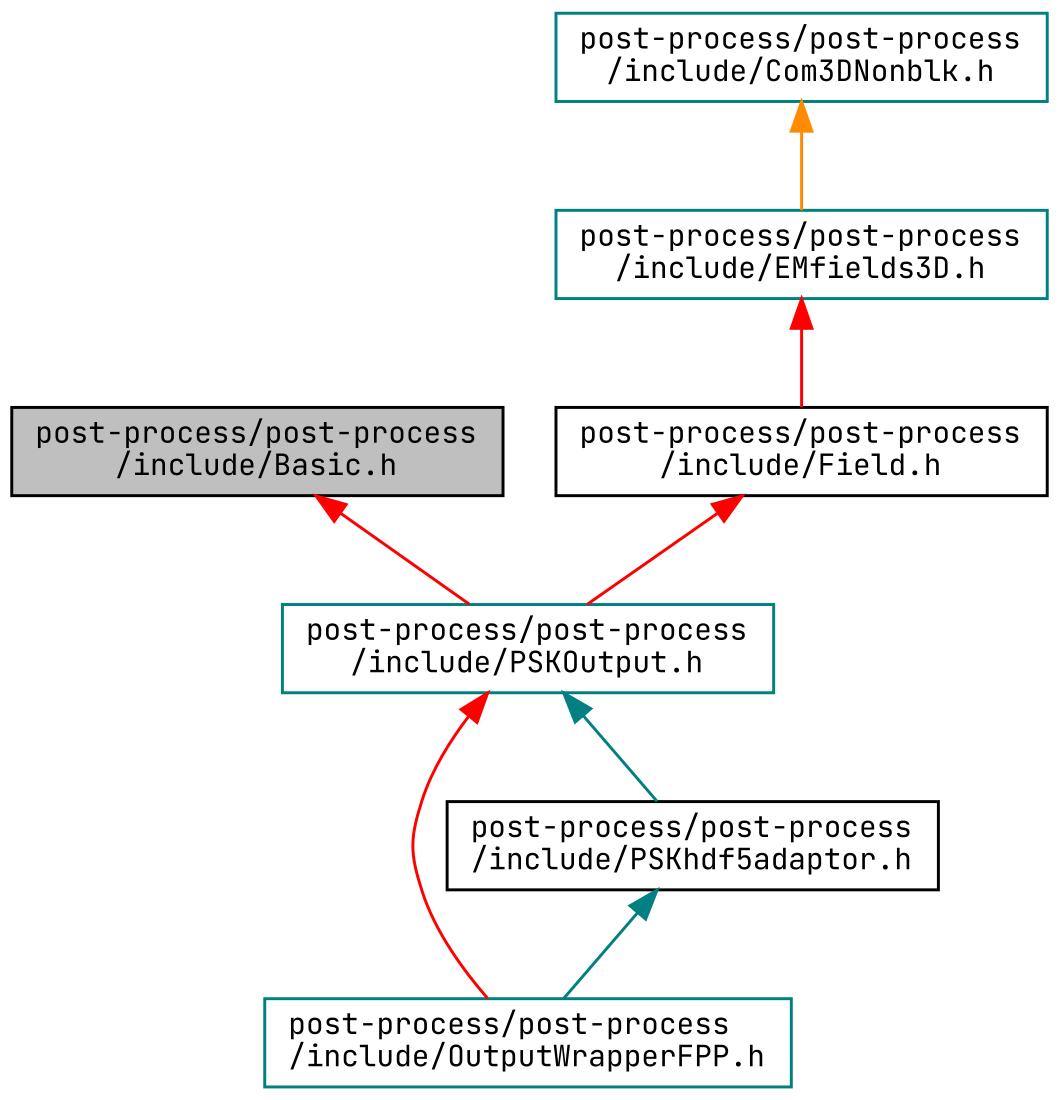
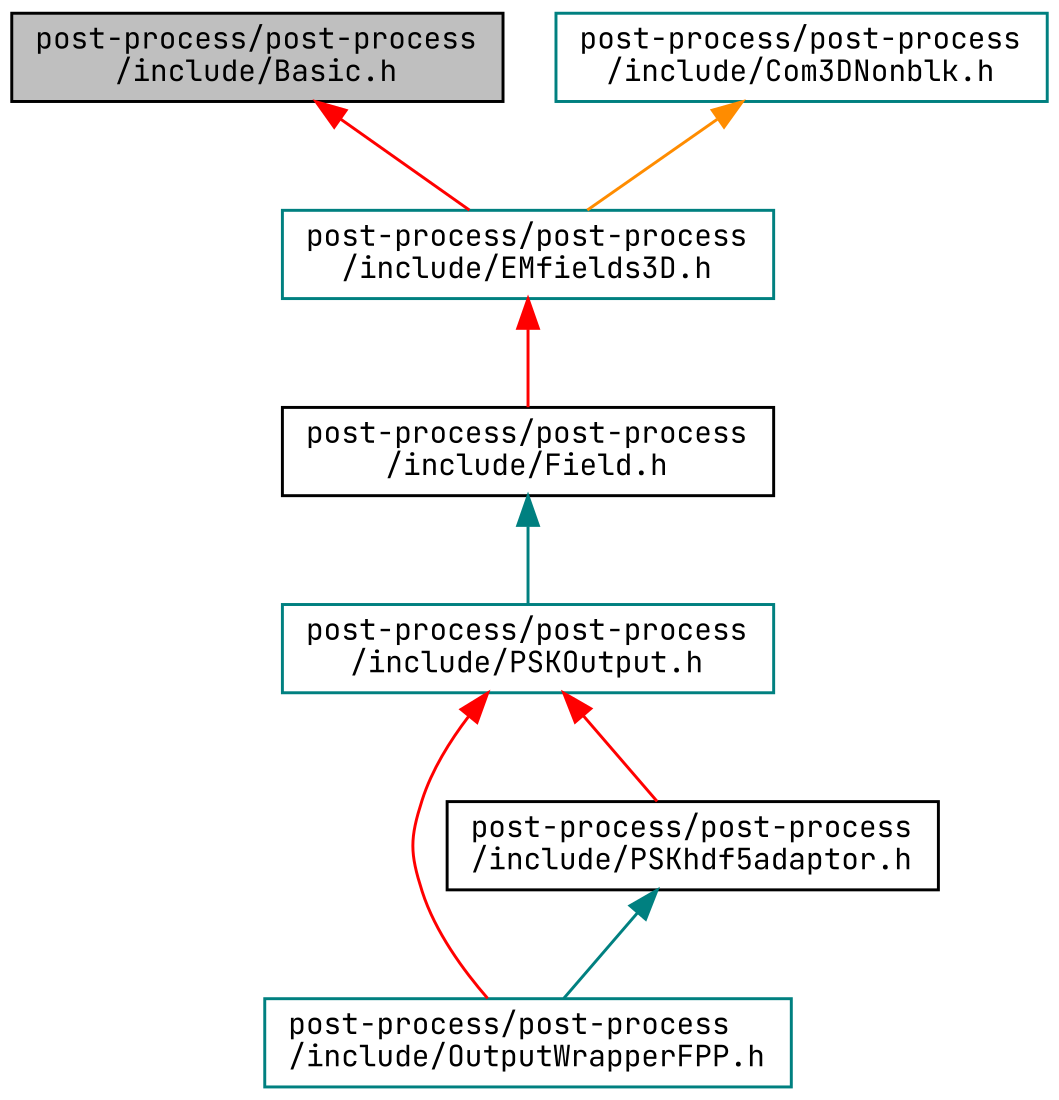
  digraph {
    fontname="JetBrains Mono"
    node [color=teal fillcolor=white fontname="JetBrains Mono" fontsize=10 shape=record style=filled]
    edge [color=red dir=back fontname="JetBrains Mono" fontsize=10 labelfontname=Helvetica labelfontsize=10 style=solid]
    n1 [color=black fillcolor=grey75 fontcolor=black height=0.2 label="post-process/post-process\l/include/Basic.h" width=0.4]
    n2 [height=0.2 label="post-process/post-process\l/include/EMfields3D.h" width=0.4]
    n3 [color=black height=0.2 label="post-process/post-process\l/include/Field.h" width=0.4]
    n4 [height=0.2 label="post-process/post-process\l/include/Com3DNonblk.h" width=0.4]
    n5 [height=0.2 label="post-process/post-process\l/include/PSKOutput.h" width=0.4]
    n6 [height=0.2 label="post-process/post-process\l/include/OutputWrapperFPP.h" width=0.4]
    n7 [color=black height=0.2 label="post-process/post-process\l/include/PSKhdf5adaptor.h" width=0.4]
-   n1 -> n5
+   n1 -> n2
    n2 -> n3
-   n3 -> n5
+   n3 -> n5 [color=teal]
    n4 -> n2 [color=darkorange]
    n5 -> n6
-   n5 -> n7 [color=teal]
+   n5 -> n7
    n7 -> n6 [color=teal]
  }
